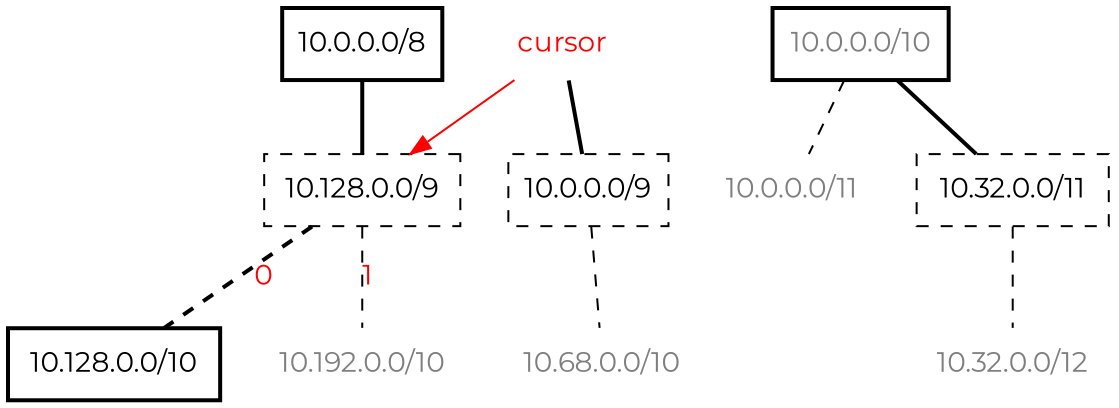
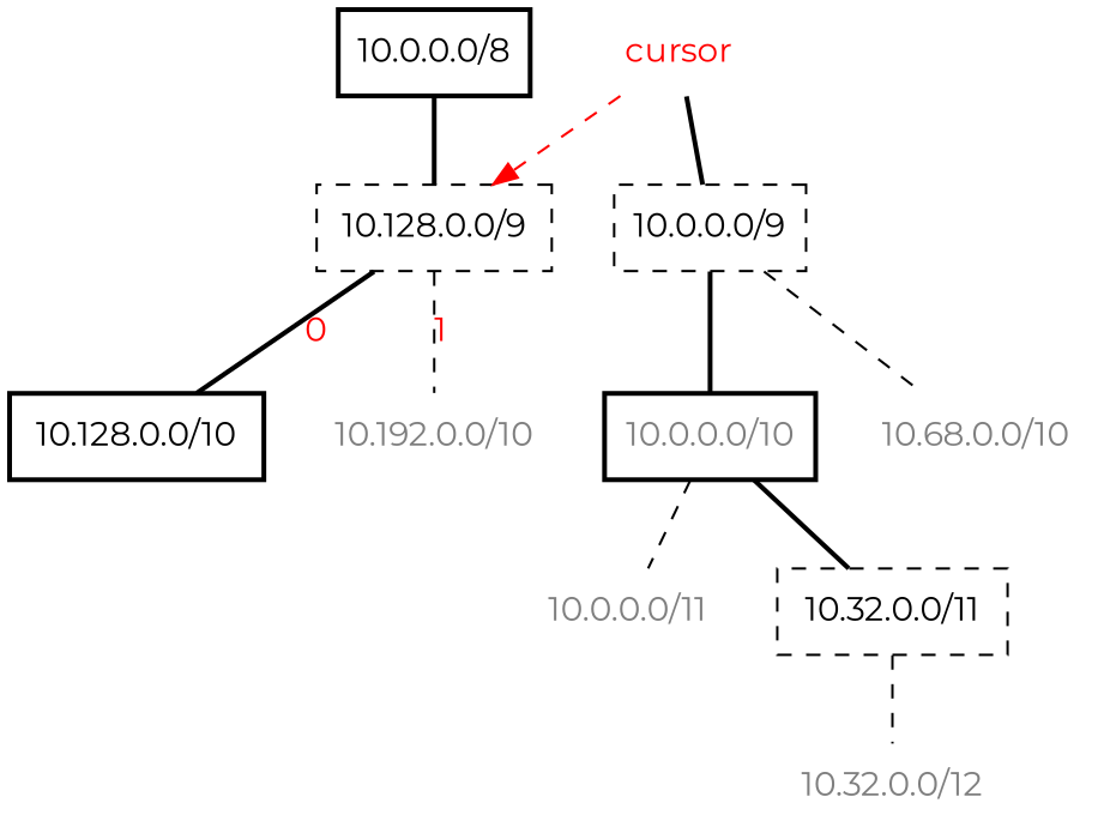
  strict graph {
    fontname=Montserrat
    ordering=out
    node [fontname=Montserrat shape=box]
    edge [fontname=Montserrat]
    n1 [height=0.5 label="10.0.0.0/8" penwidth=2 width=1.1111]
    n2 [height=0.5 label="10.128.0.0/9" style=dashed width=1.3611]
    n3 [height=0.5 label="10.0.0.0/9" style=dashed width=1.1111]
    n4 [fontcolor=grey50 height=0.5 label="10.0.0.0/10" penwidth=2 width=1.2222]
    n5 [fontcolor=grey50 height=0.5 label="10.68.0.0/10" shape=none width=1.3611]
    n6 [height=0.5 label="10.128.0.0/10" penwidth=2 width=1.4722]
    n7 [fontcolor=grey50 height=0.5 label="10.192.0.0/10" shape=none width=1.4722]
    n8 [fontcolor=grey50 height=0.5 label="10.0.0.0/11" shape=none width=1.2222]
    n9 [height=0.5 label="10.32.0.0/11" style=dashed width=1.3333]
    n10 [fontcolor=grey50 height=0.5 label="10.32.0.0/12" shape=none width=1.3611]
    n11 [fontcolor=red height=0.5 label=cursor shape=none width=0.86111]
    n1 -- n2 [penwidth=2]
-   n2 -- n6 [fontcolor=red label=0 penwidth=2 style=dashed]
+   n2 -- n6 [fontcolor=red label=0 penwidth=2]
    n2 -- n7 [fontcolor=red label=1 style=dashed]
+   n3 -- n4 [penwidth=2]
    n3 -- n5 [style=dashed]
    n4 -- n8 [style=dashed]
    n4 -- n9 [penwidth=2]
    n9 -- n10 [style=dashed]
-   n11 -- n2 [arrowhead=normal color=red dir=forward pendwidth=2]
+   n11 -- n2 [arrowhead=normal color=red dir=forward pendwidth=2 style=dashed]
    n11 -- n3 [penwidth=2]
  }
